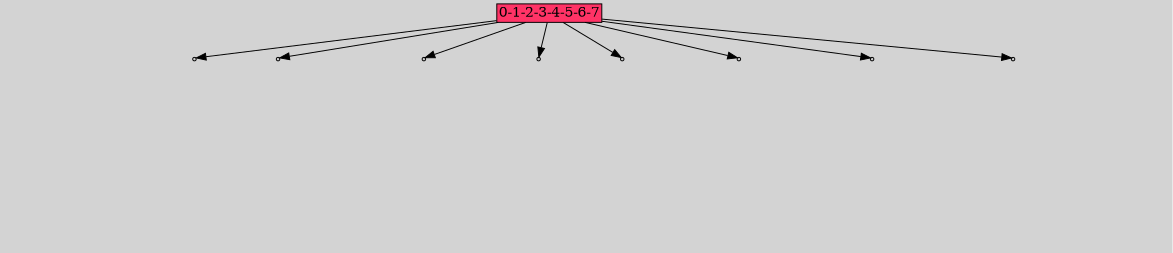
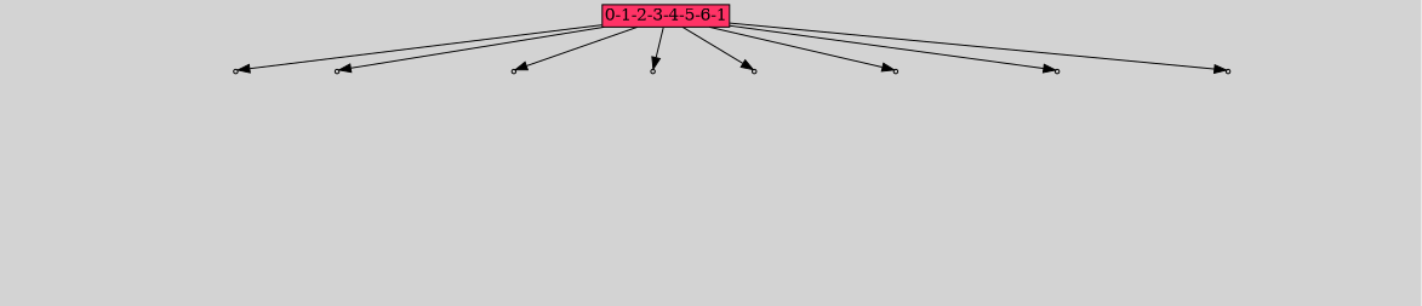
  digraph {
    bgcolor=lightgray
    node [shape=box style=filled]
-   n1 [fillcolor="#ff3366" height=0 label="0-1-2-3-4-5-6-7" margin=0.03 width=0]
+   n1 [fillcolor="#ff3366" height=0 label="0-1-2-3-4-5-6-1" margin=0.03 width=0]
    n2 [fillcolor="#cccccc" label=1 shape=point]
    n3 [fillcolor="#cccccc" label=1 shape=point]
    n4 [fillcolor="#cccccc" label=1 shape=point]
    n5 [fillcolor="#cccccc" label=1 shape=point]
    n6 [fillcolor="#cccccc" label=1 shape=point]
    n7 [fillcolor="#cccccc" label=1 shape=point]
    n8 [fillcolor="#cccccc" label=1 shape=point]
    n9 [fillcolor="#cccccc" label=1 shape=point]
    n10 [label="13|7&1|6#1|25&#92;n12|0&0|23#1|12&#92;n" style=invis]
    n11 [label="5|1&1|7#0|25&#92;n10|7&0|25#1|0&#92;n2|0&1|26#0|15&#92;n12|0&0|0#1|12&#92;n" style=invis]
    n12 [label="4|5&1|27#1|23&#92;n3|0&1|21#1|12&#92;n0|7&0|16#0|5&#92;n1|7&0|15#1|22&#92;n1|7&0|15#1|13&#92;n11|6&0|15#0|15&#92;n10|4&1|0#1|10&#92;n11|4&0|14#0|28&#92;n12|0&1|4#0|28&#92;n" style=invis]
    n13 [label="15|2&1|4#0|17&#92;n0|0&0|18#1|8&#92;n" style=invis]
    n14 [label="7|3&1|21#1|17&#92;n15|3&0|27#0|8&#92;n15|2&0|19#1|20&#92;n12|6&0|10#0|10&#92;n9|2&0|14#0|17&#92;n18|0&0|10#0|27&#92;n10|6&0|24#1|11&#92;n9|2&0|14#0|18&#92;n4|0&0|10#0|16&#92;n" style=invis]
    n15 [label="5|3&1|24#1|17&#92;n9|0&0|3#1|21&#92;n4|6&1|2#0|3&#92;n14|7&0|14#0|16&#92;n17|3&0|23#0|9&#92;n4|2&1|25#0|3&#92;n14|3&0|2#0|15&#92;n5|4&1|24#1|21&#92;n12|0&0|12#0|19&#92;n12|0&0|0#1|12&#92;n" style=invis]
    n16 [label="8|7&1|3#1|15&#92;n11|1&1|26#0|23&#92;n8|5&0|25#1|5&#92;n9|3&1|8#0|12&#92;n0|7&0|21#0|27&#92;n2|0&0|15#1|27&#92;n0|0&0|15#0|8&#92;n11|5&1|22#0|16&#92;n12|0&0|13#1|17&#92;n" style=invis]
    n17 [label="11|0&1|22#1|10&#92;n0|6&1|3#0|16&#92;n0|3&0|24#0|6&#92;n12|0&1|23#0|19&#92;n" style=invis]
    n1 -> n2
    n1 -> n3
    n1 -> n4
    n1 -> n5
    n1 -> n6
    n1 -> n7
    n1 -> n8
    n1 -> n9
    n2 -> n10 [style=invis]
    n3 -> n11 [style=invis]
    n4 -> n12 [style=invis]
    n5 -> n13 [style=invis]
    n6 -> n14 [style=invis]
    n7 -> n15 [style=invis]
    n8 -> n16 [style=invis]
    n9 -> n17 [style=invis]
  }
